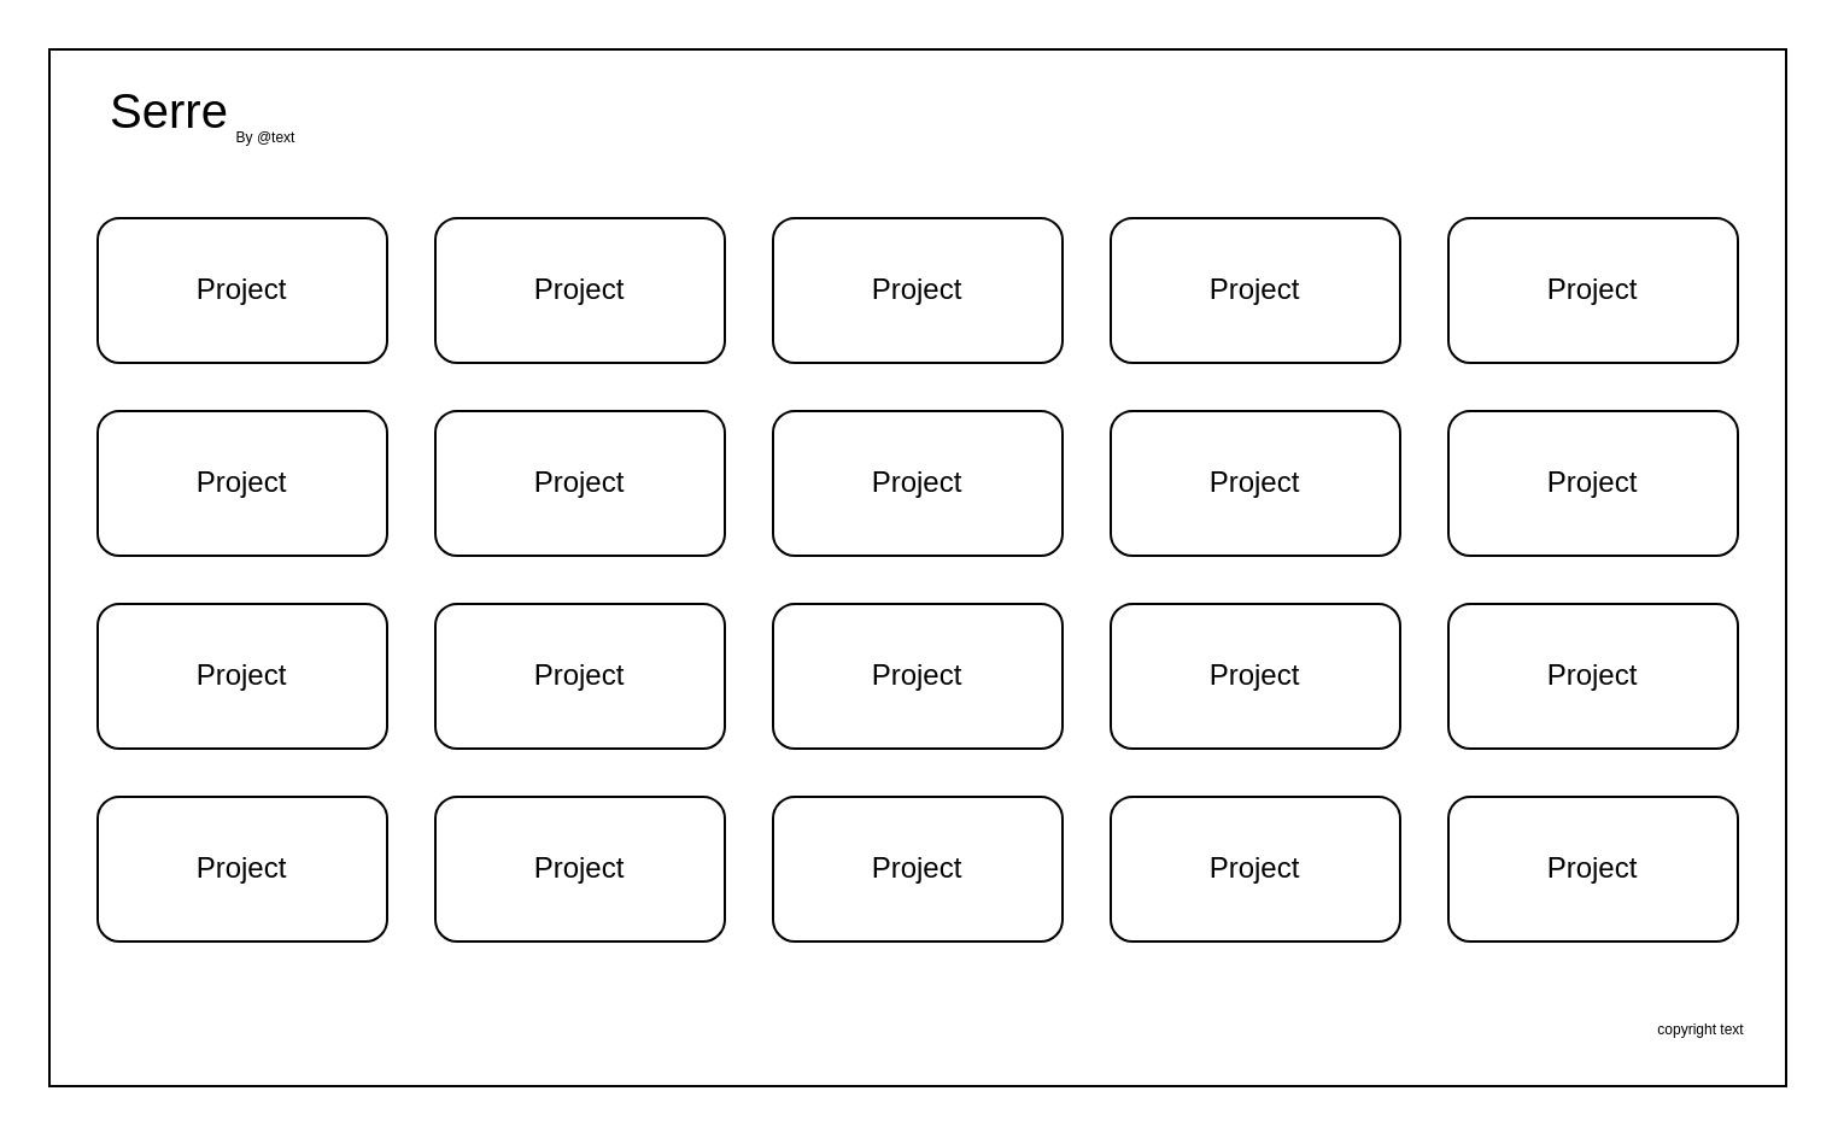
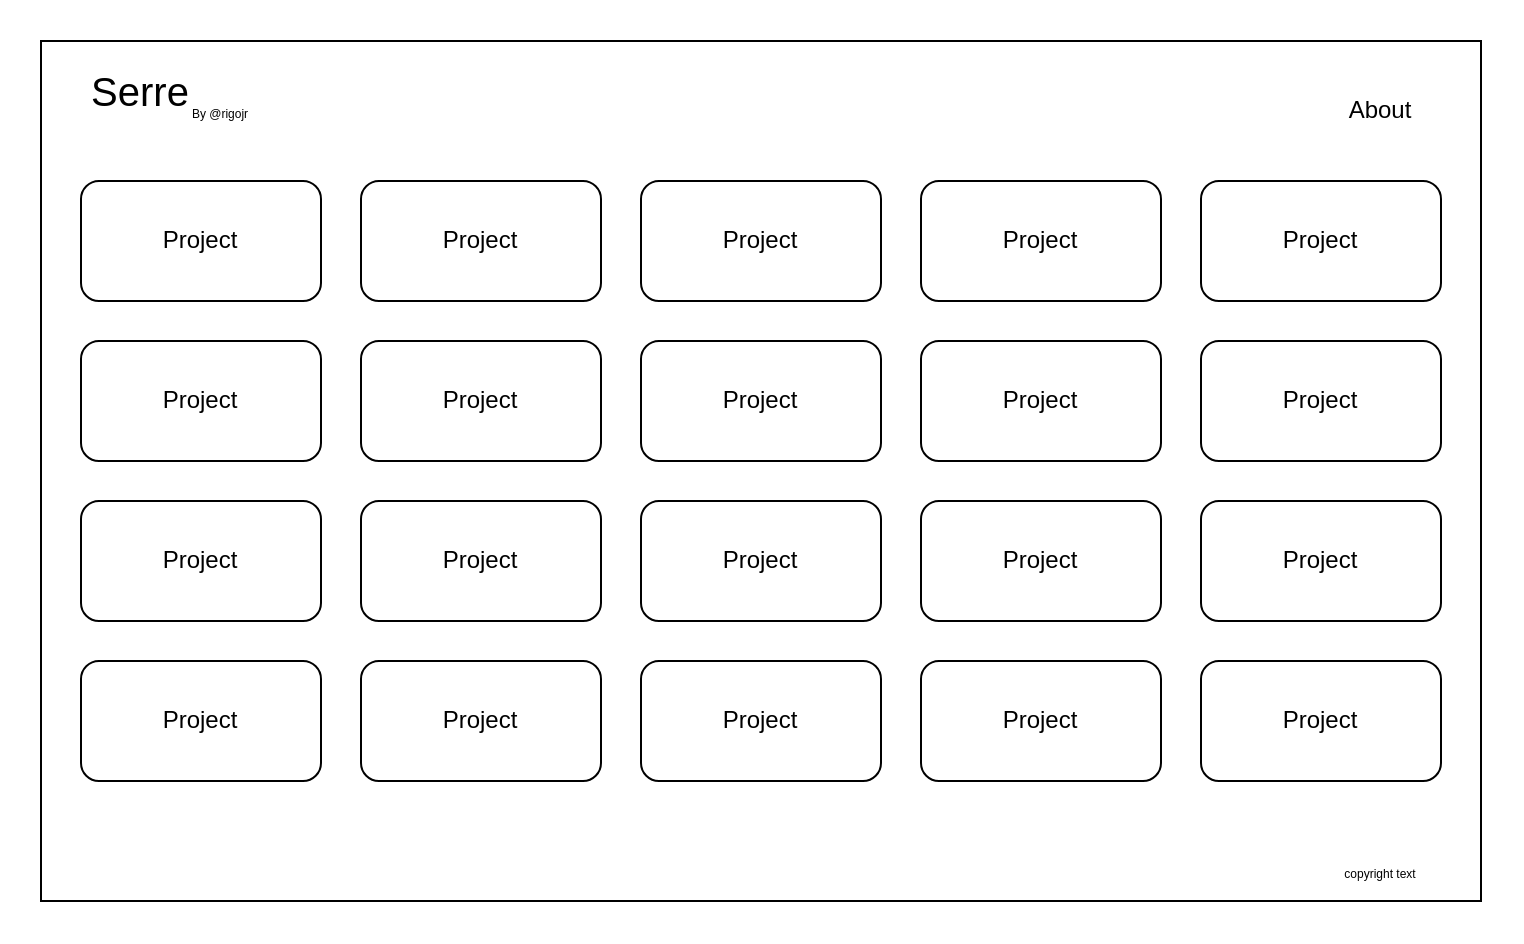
  <mxCell id="0" />
  <mxCell id="1" parent="0" />
  <mxCell id="2" value="" style="rounded=0;whiteSpace=wrap;html=1;" parent="1" vertex="1"><mxGeometry x="20" y="20" width="720" height="430" as="geometry" /></mxCell>
  <mxCell id="3" value="&lt;font style=&quot;font-size: 20px;&quot;&gt;Serre&lt;/font&gt;" style="text;html=1;strokeColor=none;fillColor=none;align=center;verticalAlign=middle;whiteSpace=wrap;rounded=0;" parent="1" vertex="1"><mxGeometry x="40" y="30" width="60" height="30" as="geometry" /></mxCell>
- <mxCell id="4" value="&lt;font style=&quot;font-size: 6px;&quot;&gt;By @text&lt;/font&gt;" style="text;html=1;strokeColor=none;fillColor=none;align=center;verticalAlign=middle;whiteSpace=wrap;rounded=0;" parent="1" vertex="1"><mxGeometry x="80" y="40" width="60" height="30" as="geometry" /></mxCell>
+ <mxCell id="4" value="&lt;font style=&quot;font-size: 6px;&quot;&gt;By @rigojr&lt;/font&gt;" style="text;html=1;strokeColor=none;fillColor=none;align=center;verticalAlign=middle;whiteSpace=wrap;rounded=0;" parent="1" vertex="1"><mxGeometry x="80" y="40" width="60" height="30" as="geometry" /></mxCell>
  <mxCell id="5" value="Project" style="rounded=1;whiteSpace=wrap;html=1;" parent="1" vertex="1"><mxGeometry x="40" y="90" width="120" height="60" as="geometry" /></mxCell>
  <mxCell id="6" value="Project" style="rounded=1;whiteSpace=wrap;html=1;" parent="1" vertex="1"><mxGeometry x="180" y="90" width="120" height="60" as="geometry" /></mxCell>
  <mxCell id="7" value="Project" style="rounded=1;whiteSpace=wrap;html=1;" parent="1" vertex="1"><mxGeometry x="320" y="90" width="120" height="60" as="geometry" /></mxCell>
  <mxCell id="8" value="Project" style="rounded=1;whiteSpace=wrap;html=1;" parent="1" vertex="1"><mxGeometry x="460" y="90" width="120" height="60" as="geometry" /></mxCell>
  <mxCell id="9" value="Project" style="rounded=1;whiteSpace=wrap;html=1;" parent="1" vertex="1"><mxGeometry x="600" y="90" width="120" height="60" as="geometry" /></mxCell>
  <mxCell id="10" value="Project" style="rounded=1;whiteSpace=wrap;html=1;" parent="1" vertex="1"><mxGeometry x="40" y="170" width="120" height="60" as="geometry" /></mxCell>
  <mxCell id="11" value="Project" style="rounded=1;whiteSpace=wrap;html=1;" parent="1" vertex="1"><mxGeometry x="180" y="170" width="120" height="60" as="geometry" /></mxCell>
  <mxCell id="12" value="Project" style="rounded=1;whiteSpace=wrap;html=1;" parent="1" vertex="1"><mxGeometry x="320" y="170" width="120" height="60" as="geometry" /></mxCell>
  <mxCell id="13" value="Project" style="rounded=1;whiteSpace=wrap;html=1;" parent="1" vertex="1"><mxGeometry x="460" y="170" width="120" height="60" as="geometry" /></mxCell>
  <mxCell id="14" value="Project" style="rounded=1;whiteSpace=wrap;html=1;" parent="1" vertex="1"><mxGeometry x="600" y="170" width="120" height="60" as="geometry" /></mxCell>
  <mxCell id="15" value="Project" style="rounded=1;whiteSpace=wrap;html=1;" parent="1" vertex="1"><mxGeometry x="40" y="250" width="120" height="60" as="geometry" /></mxCell>
  <mxCell id="16" value="Project" style="rounded=1;whiteSpace=wrap;html=1;" parent="1" vertex="1"><mxGeometry x="180" y="250" width="120" height="60" as="geometry" /></mxCell>
  <mxCell id="17" value="Project" style="rounded=1;whiteSpace=wrap;html=1;" parent="1" vertex="1"><mxGeometry x="320" y="250" width="120" height="60" as="geometry" /></mxCell>
  <mxCell id="18" value="Project" style="rounded=1;whiteSpace=wrap;html=1;" parent="1" vertex="1"><mxGeometry x="460" y="250" width="120" height="60" as="geometry" /></mxCell>
  <mxCell id="19" value="Project" style="rounded=1;whiteSpace=wrap;html=1;" parent="1" vertex="1"><mxGeometry x="600" y="250" width="120" height="60" as="geometry" /></mxCell>
  <mxCell id="20" value="Project" style="rounded=1;whiteSpace=wrap;html=1;" parent="1" vertex="1"><mxGeometry x="40" y="330" width="120" height="60" as="geometry" /></mxCell>
  <mxCell id="21" value="Project" style="rounded=1;whiteSpace=wrap;html=1;" parent="1" vertex="1"><mxGeometry x="180" y="330" width="120" height="60" as="geometry" /></mxCell>
  <mxCell id="22" value="Project" style="rounded=1;whiteSpace=wrap;html=1;" parent="1" vertex="1"><mxGeometry x="320" y="330" width="120" height="60" as="geometry" /></mxCell>
  <mxCell id="23" value="Project" style="rounded=1;whiteSpace=wrap;html=1;" parent="1" vertex="1"><mxGeometry x="460" y="330" width="120" height="60" as="geometry" /></mxCell>
  <mxCell id="24" value="Project" style="rounded=1;whiteSpace=wrap;html=1;" parent="1" vertex="1"><mxGeometry x="600" y="330" width="120" height="60" as="geometry" /></mxCell>
- <mxCell id="26" value="&lt;font style=&quot;font-size: 6px;&quot;&gt;copyright text&lt;/font&gt;" style="text;html=1;strokeColor=none;fillColor=none;align=center;verticalAlign=middle;whiteSpace=wrap;rounded=0;" vertex="1" parent="1"><mxGeometry x="675" y="410" width="60" height="30" as="geometry" /></mxCell>
+ <mxCell id="25" value="About" style="text;html=1;strokeColor=none;fillColor=none;align=center;verticalAlign=middle;whiteSpace=wrap;rounded=0;" parent="1" vertex="1"><mxGeometry x="660" y="40" width="60" height="30" as="geometry" /></mxCell>
+ <mxCell id="26" value="&lt;font style=&quot;font-size: 6px;&quot;&gt;copyright text&lt;/font&gt;" style="text;html=1;strokeColor=none;fillColor=none;align=center;verticalAlign=middle;whiteSpace=wrap;rounded=0;" vertex="1" parent="1"><mxGeometry x="660" y="420" width="60" height="30" as="geometry" /></mxCell>
